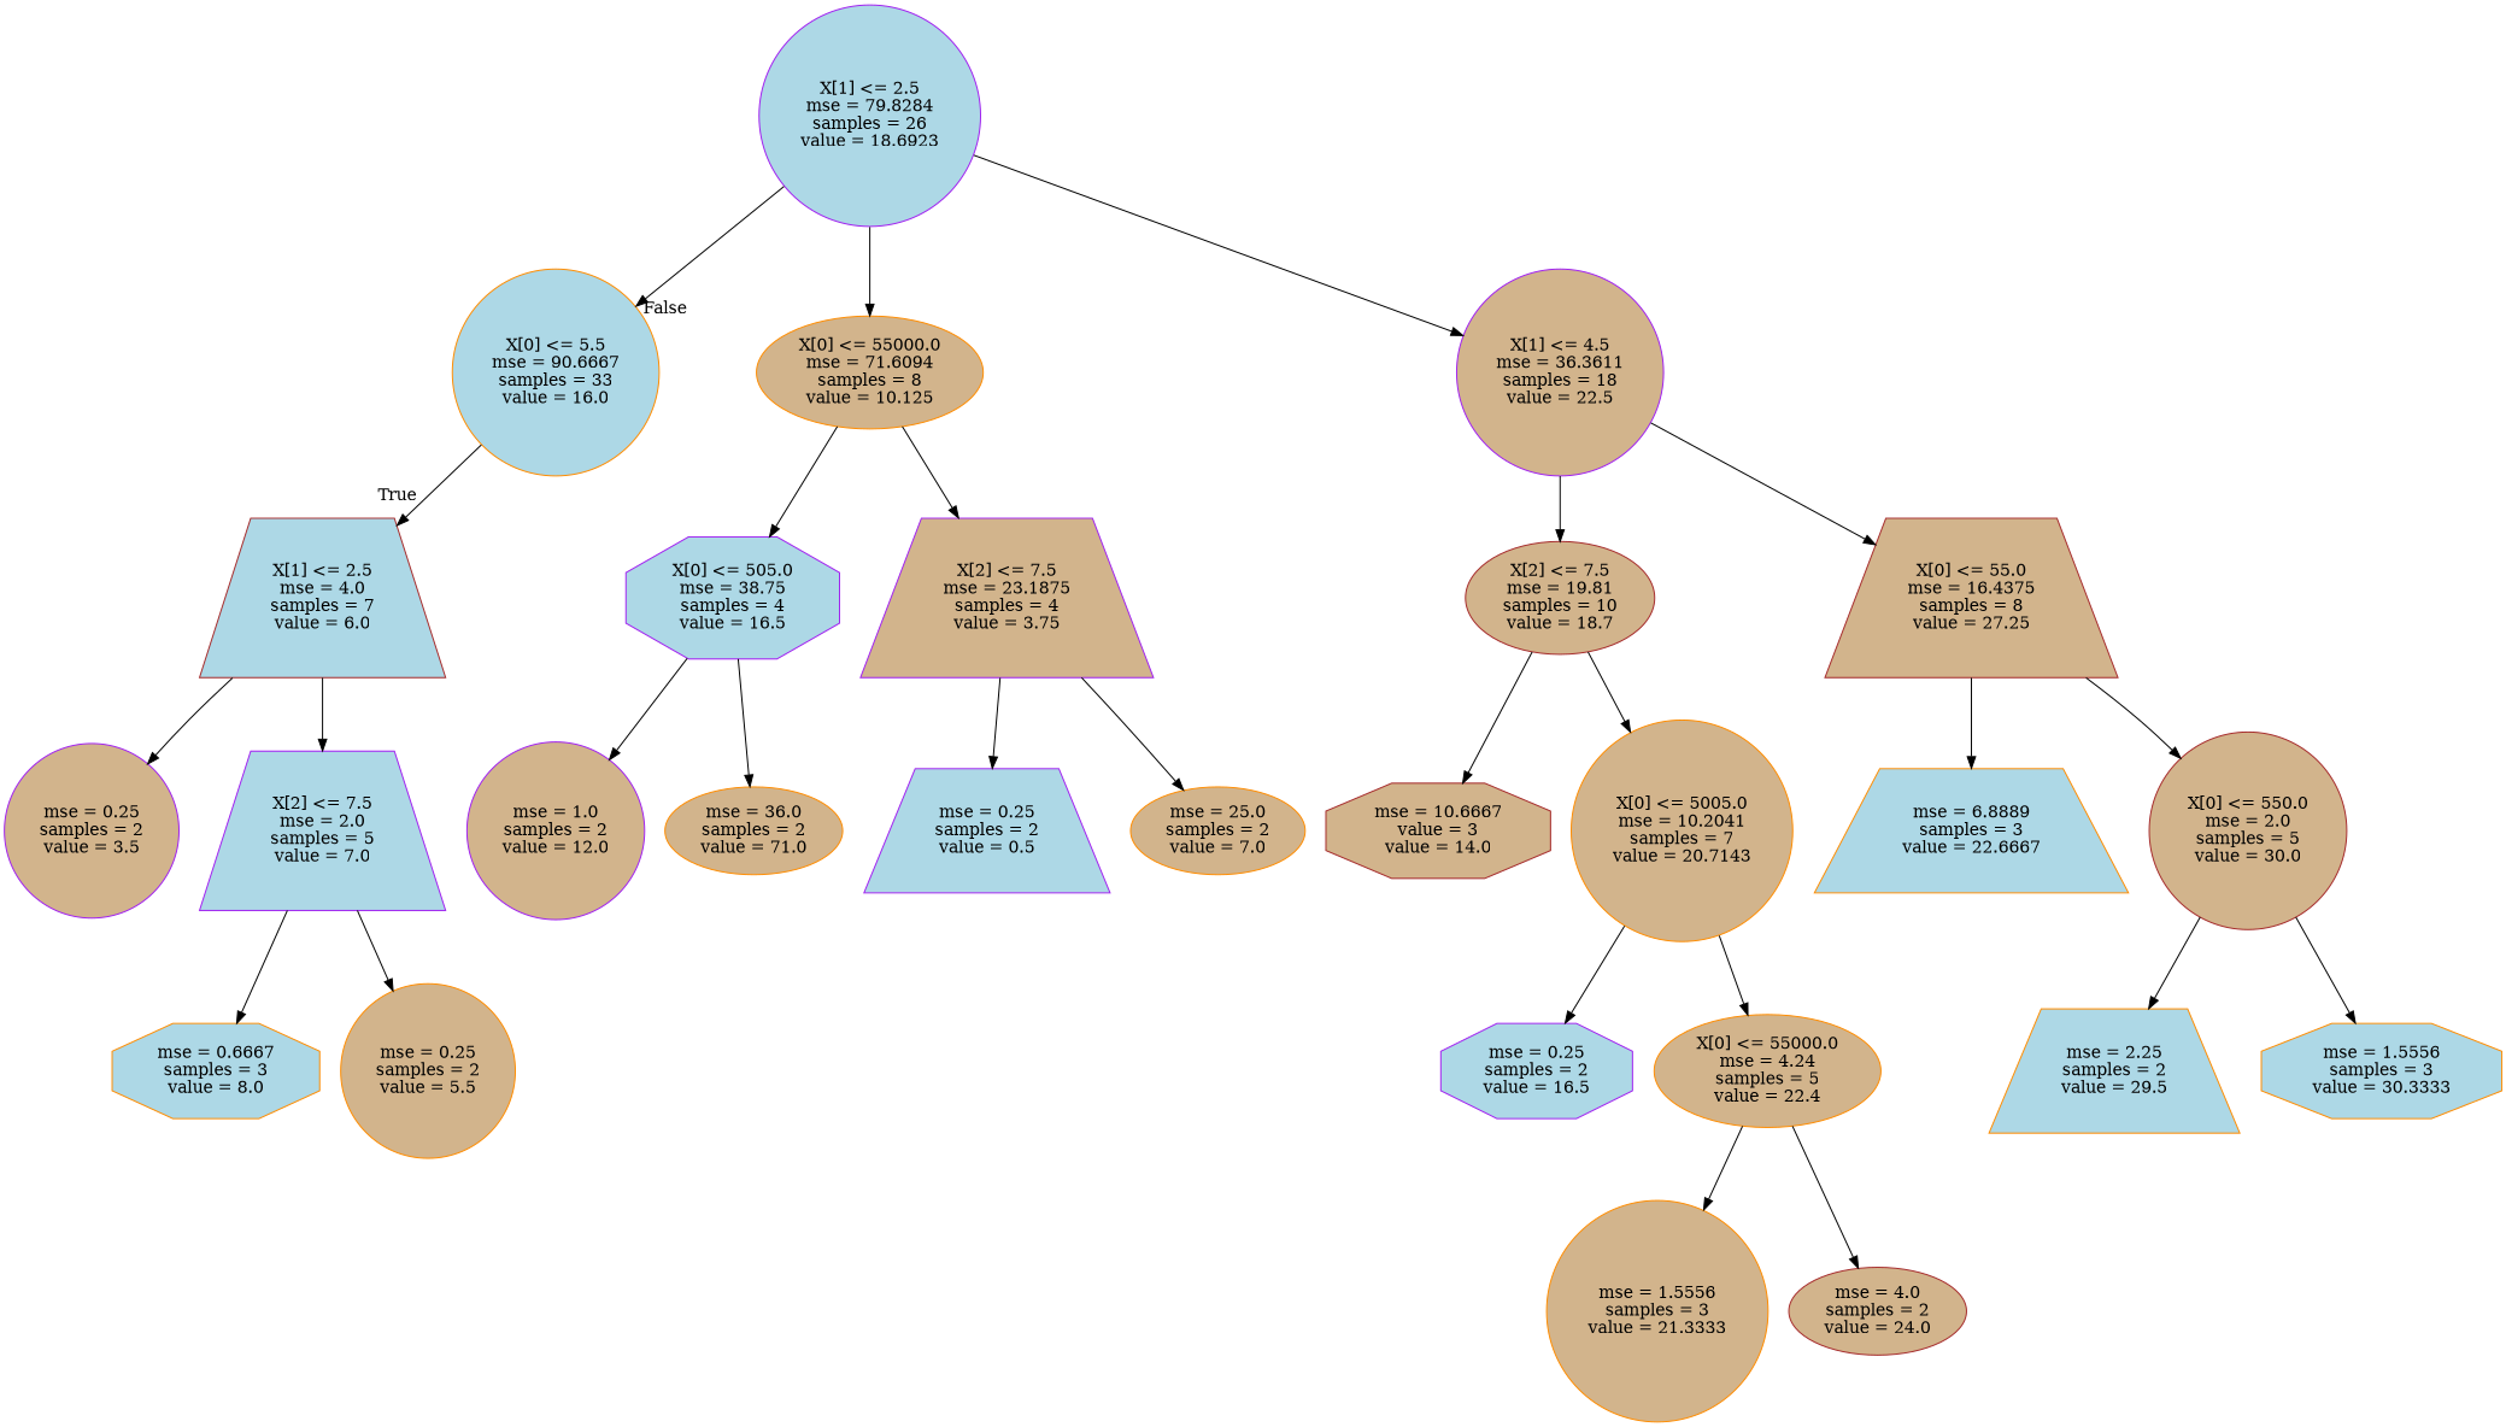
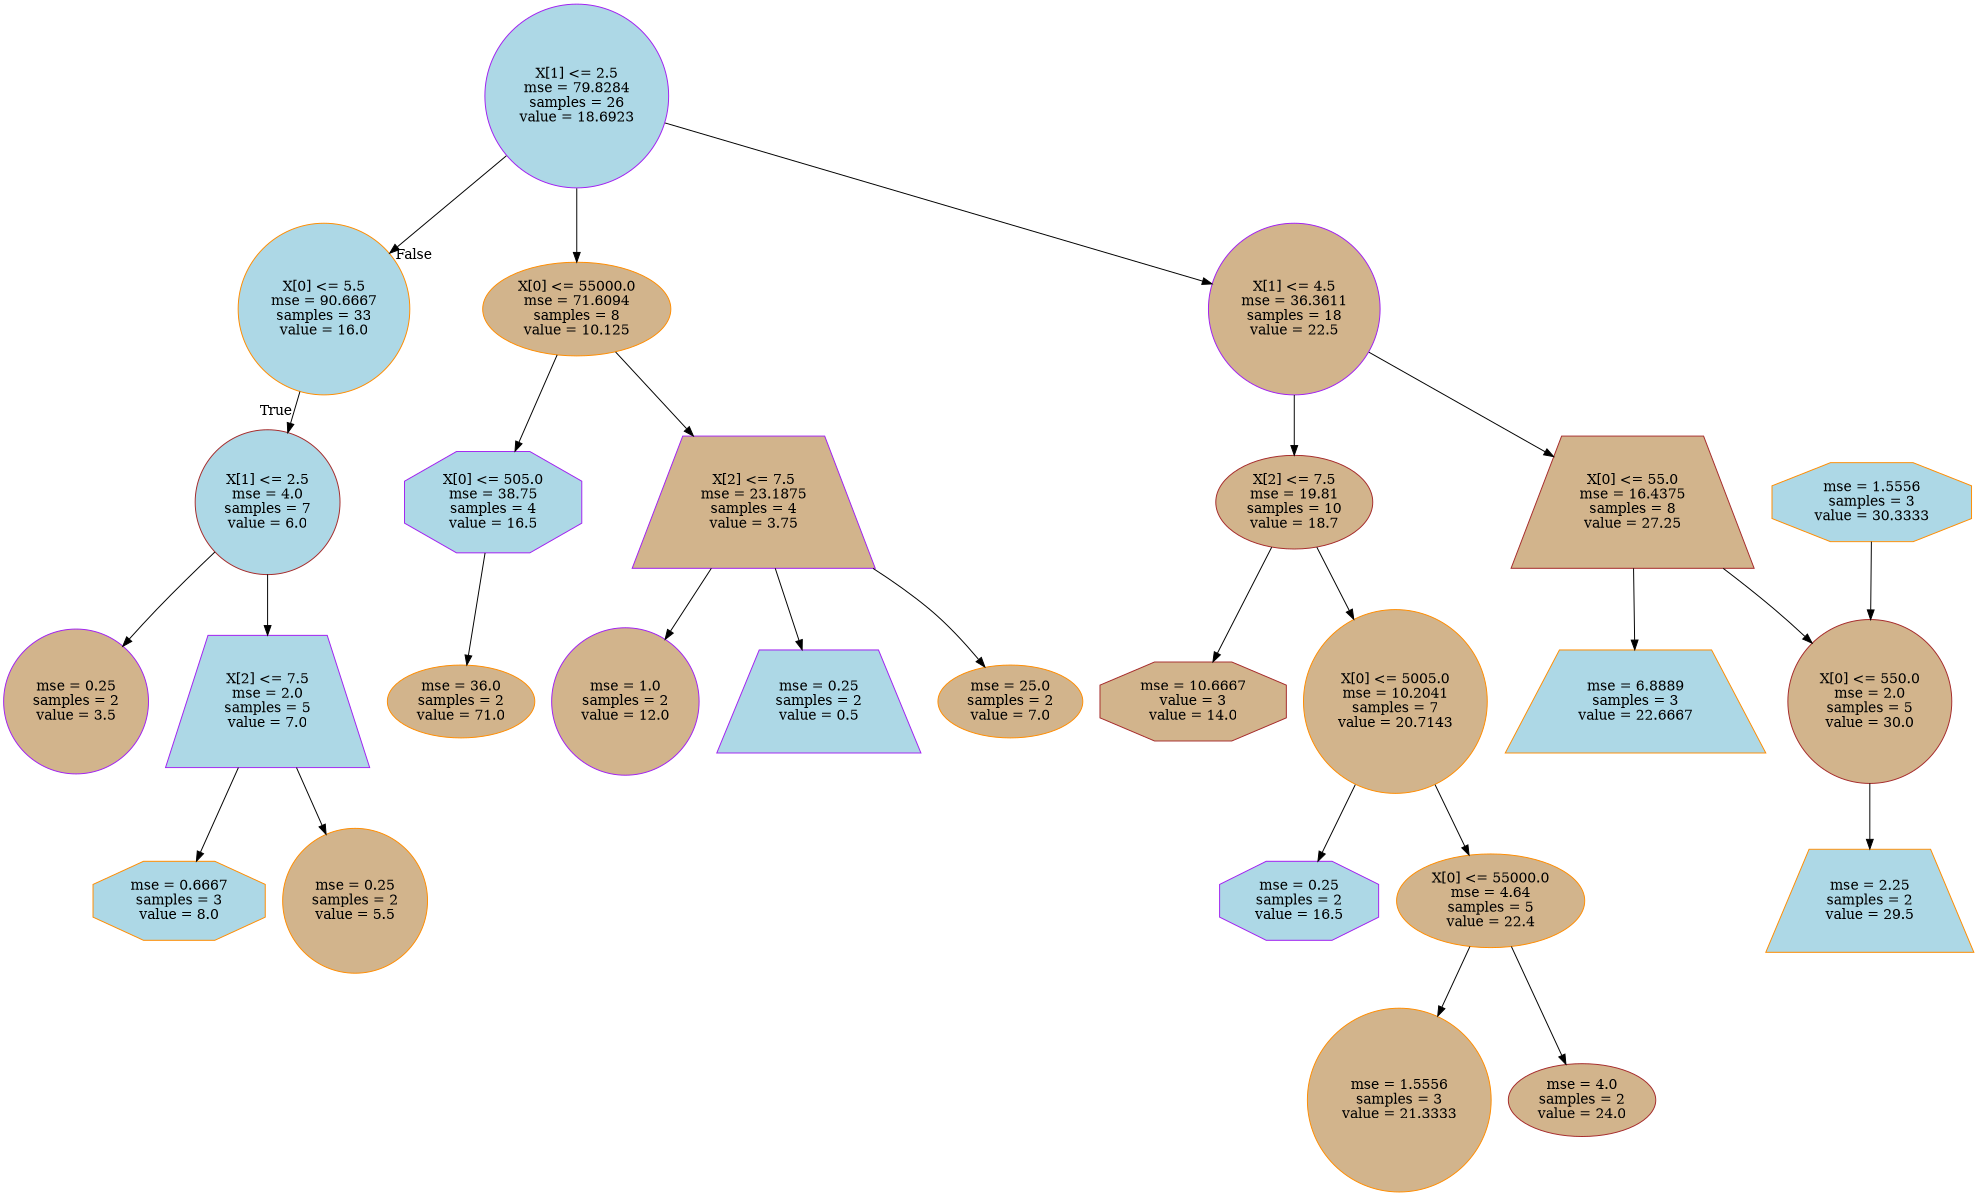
  digraph {
    node [color=darkorange fillcolor=tan shape=circle style=filled]
    n1 [fillcolor=lightblue label="X[0] <= 5.5\nmse = 90.6667\nsamples = 33\nvalue = 16.0"]
-   n2 [color=brown fillcolor=lightblue label="X[1] <= 2.5\nmse = 4.0\nsamples = 7\nvalue = 6.0" shape=trapezium]
+   n2 [color=brown fillcolor=lightblue label="X[1] <= 2.5\nmse = 4.0\nsamples = 7\nvalue = 6.0"]
    n3 [color=purple label="mse = 0.25\nsamples = 2\nvalue = 3.5"]
    n4 [color=purple fillcolor=lightblue label="X[2] <= 7.5\nmse = 2.0\nsamples = 5\nvalue = 7.0" shape=trapezium]
    n5 [color=purple fillcolor=lightblue label="X[1] <= 2.5\nmse = 79.8284\nsamples = 26\nvalue = 18.6923"]
    n6 [label="X[0] <= 55000.0\nmse = 71.6094\nsamples = 8\nvalue = 10.125" shape=ellipse]
    n7 [color=purple label="X[1] <= 4.5\nmse = 36.3611\nsamples = 18\nvalue = 22.5"]
    n8 [fillcolor=lightblue label="mse = 0.6667\nsamples = 3\nvalue = 8.0" shape=octagon]
    n9 [label="mse = 0.25\nsamples = 2\nvalue = 5.5"]
    n10 [color=purple fillcolor=lightblue label="X[0] <= 505.0\nmse = 38.75\nsamples = 4\nvalue = 16.5" shape=octagon]
    n11 [color=purple label="X[2] <= 7.5\nmse = 23.1875\nsamples = 4\nvalue = 3.75" shape=trapezium]
    n12 [color=brown label="X[2] <= 7.5\nmse = 19.81\nsamples = 10\nvalue = 18.7" shape=ellipse]
    n13 [color=brown label="X[0] <= 55.0\nmse = 16.4375\nsamples = 8\nvalue = 27.25" shape=trapezium]
    n14 [color=purple label="mse = 1.0\nsamples = 2\nvalue = 12.0"]
    n15 [label="mse = 36.0\nsamples = 2\nvalue = 71.0" shape=ellipse]
    n16 [color=purple fillcolor=lightblue label="mse = 0.25\nsamples = 2\nvalue = 0.5" shape=trapezium]
    n17 [label="mse = 25.0\nsamples = 2\nvalue = 7.0" shape=ellipse]
    n18 [color=brown label="mse = 10.6667\nvalue = 3\nvalue = 14.0" shape=octagon]
    n19 [label="X[0] <= 5005.0\nmse = 10.2041\nsamples = 7\nvalue = 20.7143"]
    n20 [fillcolor=lightblue label="mse = 6.8889\nsamples = 3\nvalue = 22.6667" shape=trapezium]
    n21 [color=brown label="X[0] <= 550.0\nmse = 2.0\nsamples = 5\nvalue = 30.0"]
    n22 [color=purple fillcolor=lightblue label="mse = 0.25\nsamples = 2\nvalue = 16.5" shape=octagon]
-   n23 [label="X[0] <= 55000.0\nmse = 4.24\nsamples = 5\nvalue = 22.4" shape=ellipse]
+   n23 [label="X[0] <= 55000.0\nmse = 4.64\nsamples = 5\nvalue = 22.4" shape=ellipse]
    n24 [label="mse = 1.5556\nsamples = 3\nvalue = 21.3333"]
    n25 [color=brown label="mse = 4.0\nsamples = 2\nvalue = 24.0" shape=ellipse]
    n26 [fillcolor=lightblue label="mse = 2.25\nsamples = 2\nvalue = 29.5" shape=trapezium]
    n27 [fillcolor=lightblue label="mse = 1.5556\nsamples = 3\nvalue = 30.3333" shape=octagon]
    n1 -> n2 [headlabel=True labelangle=45 labeldistance=2.5]
    n2 -> n3
    n2 -> n4
    n4 -> n8
    n4 -> n9
    n5 -> n1 [headlabel=False labelangle=-45 labeldistance=2.5]
    n5 -> n6
    n5 -> n7
    n6 -> n10
    n6 -> n11
    n7 -> n12
    n7 -> n13
-   n10 -> n14
+   n11 -> n14
    n10 -> n15
    n11 -> n16
    n11 -> n17
    n12 -> n18
    n12 -> n19
    n13 -> n20
    n13 -> n21
    n19 -> n22
    n19 -> n23
    n21 -> n26
-   n21 -> n27
+   n27 -> n21
    n23 -> n24
    n23 -> n25
  }
